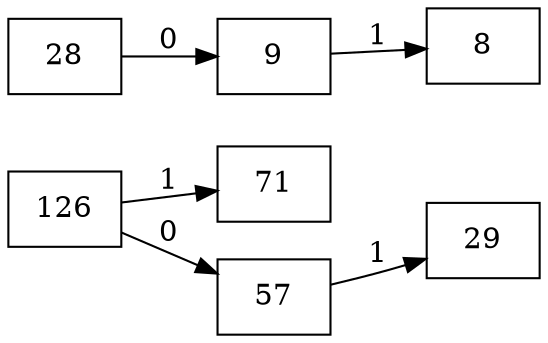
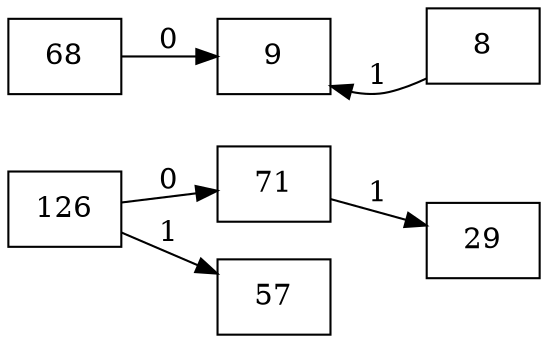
  digraph {
    rankdir=LR
    node [shape=box]
    n1 [label=126]
    71
    57
    29
-   28
+   28 [label=68]
    9
    8
-   n1 -> 71 [label=1]
-   n1 -> 57 [label=0]
-   57 -> 29 [label=1]
+   n1 -> 71 [label=0]
+   n1 -> 57 [label=1]
+   71 -> 29 [label=1]
    28 -> 9 [label=0]
-   9 -> 8 [label=1]
+   8 -> 9 [label=1]
  }
